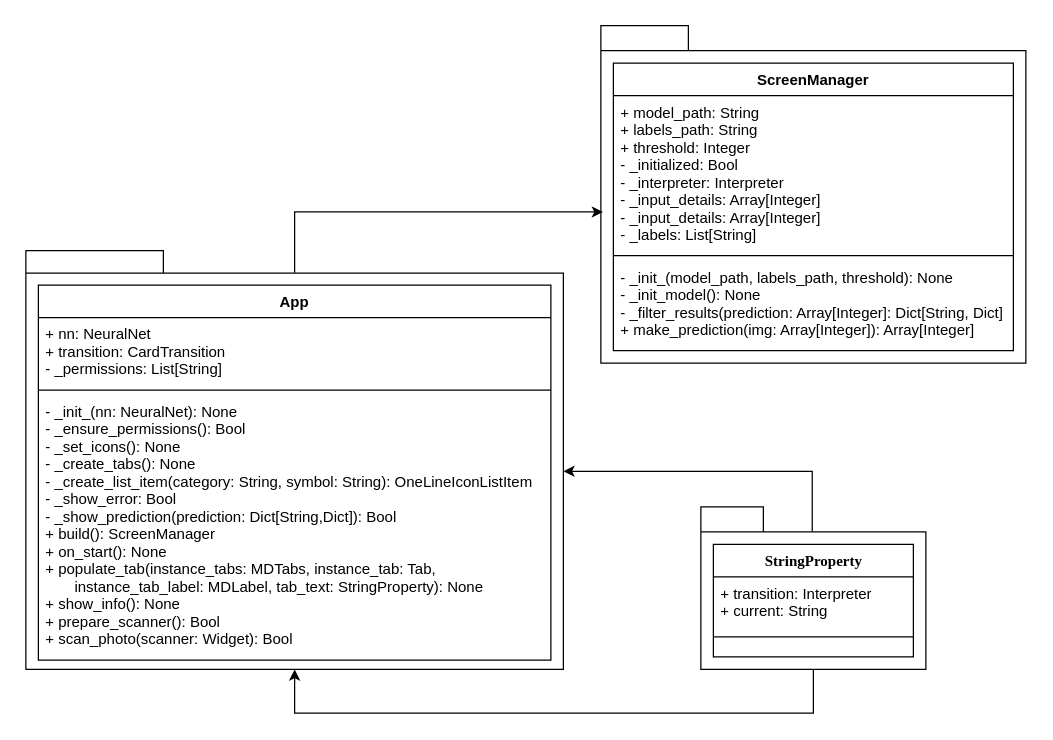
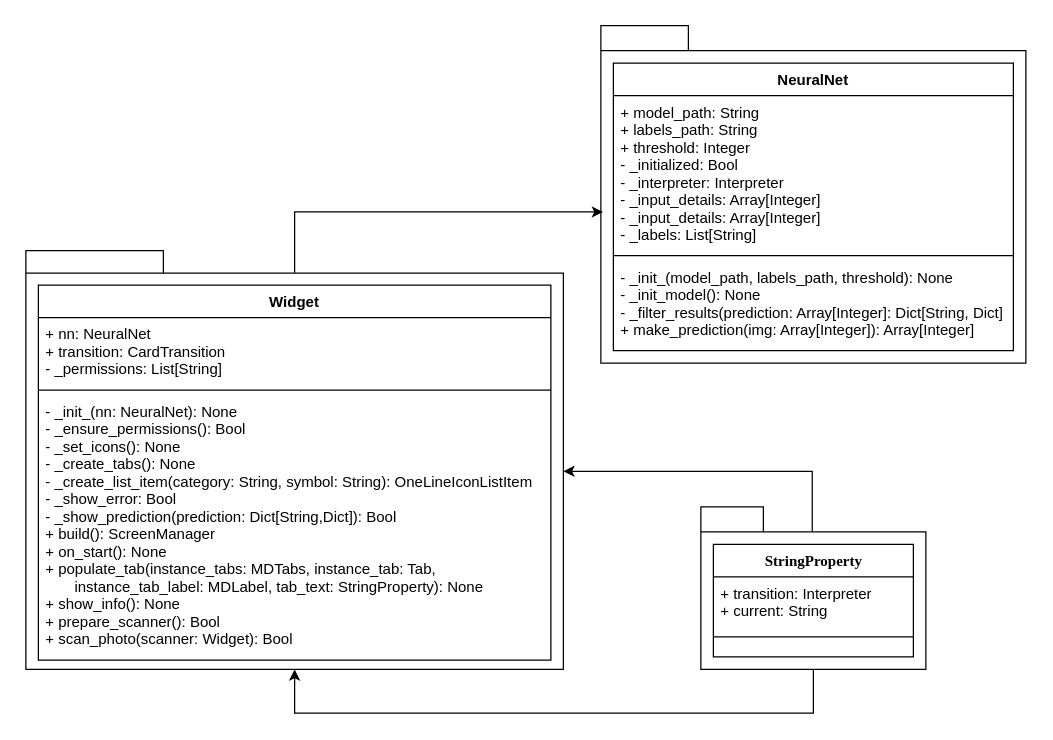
  <mxCell id="0" />
  <mxCell id="1" parent="0" />
  <mxCell id="2" value="" style="shape=folder;fontStyle=1;spacingTop=10;tabWidth=110;tabHeight=18;tabPosition=left;html=1;" vertex="1" parent="1"><mxGeometry x="20" y="200" width="430" height="335" as="geometry" /></mxCell>
  <mxCell id="3" style="edgeStyle=orthogonalEdgeStyle;rounded=0;orthogonalLoop=1;jettySize=auto;html=1;exitX=0.5;exitY=1;exitDx=0;exitDy=0;exitPerimeter=0;" edge="1" parent="1" source="2" target="2"><mxGeometry relative="1" as="geometry" /></mxCell>
  <mxCell id="4" value="" style="shape=folder;fontStyle=1;spacingTop=10;tabWidth=70;tabHeight=20;tabPosition=left;html=1;" vertex="1" parent="1"><mxGeometry x="480" y="20" width="340" height="270" as="geometry" /></mxCell>
  <mxCell id="5" style="edgeStyle=orthogonalEdgeStyle;rounded=0;orthogonalLoop=1;jettySize=auto;html=1;entryX=0.5;entryY=1;entryDx=0;entryDy=0;entryPerimeter=0;" edge="1" parent="1" source="7" target="2"><mxGeometry relative="1" as="geometry"><mxPoint x="580" y="570" as="targetPoint" /><Array as="points"><mxPoint x="650" y="570" /><mxPoint x="235" y="570" /></Array></mxGeometry></mxCell>
  <mxCell id="6" style="edgeStyle=orthogonalEdgeStyle;rounded=0;orthogonalLoop=1;jettySize=auto;html=1;entryX=0;entryY=0;entryDx=430;entryDy=176.5;entryPerimeter=0;exitX=0.495;exitY=0.15;exitDx=0;exitDy=0;exitPerimeter=0;" edge="1" parent="1" source="7" target="2"><mxGeometry relative="1" as="geometry"><Array as="points"><mxPoint x="649" y="377" /></Array></mxGeometry></mxCell>
  <mxCell id="7" value="" style="shape=folder;fontStyle=1;spacingTop=10;tabWidth=50;tabHeight=20;tabPosition=left;html=1;" vertex="1" parent="1"><mxGeometry x="560" y="405" width="180" height="130" as="geometry" /></mxCell>
  <mxCell id="8" style="edgeStyle=orthogonalEdgeStyle;rounded=0;orthogonalLoop=1;jettySize=auto;html=1;entryX=0.005;entryY=0.552;entryDx=0;entryDy=0;entryPerimeter=0;exitX=0.5;exitY=0.053;exitDx=0;exitDy=0;exitPerimeter=0;" edge="1" parent="1" source="2" target="4"><mxGeometry relative="1" as="geometry"><mxPoint x="235" y="217" as="sourcePoint" /><Array as="points"><mxPoint x="235" y="169" /></Array></mxGeometry></mxCell>
- <mxCell id="9" value="App" style="swimlane;fontStyle=1;align=center;verticalAlign=top;childLayout=stackLayout;horizontal=1;startSize=26;horizontalStack=0;resizeParent=1;resizeParentMax=0;resizeLast=0;collapsible=1;marginBottom=0;" vertex="1" parent="1"><mxGeometry x="30" y="227.5" width="410" height="300" as="geometry" /></mxCell>
+ <mxCell id="9" value="Widget" style="swimlane;fontStyle=1;align=center;verticalAlign=top;childLayout=stackLayout;horizontal=1;startSize=26;horizontalStack=0;resizeParent=1;resizeParentMax=0;resizeLast=0;collapsible=1;marginBottom=0;" vertex="1" parent="1"><mxGeometry x="30" y="227.5" width="410" height="300" as="geometry" /></mxCell>
  <mxCell id="10" value="+ nn: NeuralNet&#10;+ transition: CardTransition&#10;- _permissions: List[String]&#10;&#10;" style="text;strokeColor=none;fillColor=none;align=left;verticalAlign=top;spacingLeft=4;spacingRight=4;overflow=hidden;rotatable=0;points=[[0,0.5],[1,0.5]];portConstraint=eastwest;" vertex="1" parent="9"><mxGeometry y="26" width="410" height="54" as="geometry" /></mxCell>
  <mxCell id="11" value="" style="line;strokeWidth=1;fillColor=none;align=left;verticalAlign=middle;spacingTop=-1;spacingLeft=3;spacingRight=3;rotatable=0;labelPosition=right;points=[];portConstraint=eastwest;" vertex="1" parent="9"><mxGeometry y="80" width="410" height="8" as="geometry" /></mxCell>
  <mxCell id="12" value="- _init_(nn: NeuralNet): None&#10;- _ensure_permissions(): Bool&#10;- _set_icons(): None&#10;- _create_tabs(): None&#10;- _create_list_item(category: String, symbol: String): OneLineIconListItem&#10;- _show_error: Bool&#10;- _show_prediction(prediction: Dict[String,Dict]): Bool&#10;+ build(): ScreenManager&#10;+ on_start(): None&#10;+ populate_tab(instance_tabs: MDTabs, instance_tab: Tab,&#10;       instance_tab_label: MDLabel, tab_text: StringProperty): None&#10;+ show_info(): None&#10;+ prepare_scanner(): Bool&#10;+ scan_photo(scanner: Widget): Bool&#10;" style="text;strokeColor=none;fillColor=none;align=left;verticalAlign=top;spacingLeft=4;spacingRight=4;overflow=hidden;rotatable=0;points=[[0,0.5],[1,0.5]];portConstraint=eastwest;" vertex="1" parent="9"><mxGeometry y="88" width="410" height="212" as="geometry" /></mxCell>
  <mxCell id="13" value="StringProperty" style="swimlane;html=1;fontStyle=1;align=center;verticalAlign=top;childLayout=stackLayout;horizontal=1;startSize=26;horizontalStack=0;resizeParent=1;resizeLast=0;collapsible=1;marginBottom=0;swimlaneFillColor=#ffffff;rounded=0;shadow=0;comic=0;labelBackgroundColor=none;strokeWidth=1;fillColor=none;fontFamily=Verdana;fontSize=12" vertex="1" parent="1"><mxGeometry x="570" y="435" width="160" height="90" as="geometry"><mxRectangle x="1780" y="10" width="140" height="26" as="alternateBounds" /></mxGeometry></mxCell>
  <mxCell id="14" value="&lt;div&gt;+ transition: Interpreter&lt;/div&gt;&lt;div&gt;+ current: String&lt;/div&gt;" style="text;html=1;strokeColor=none;fillColor=none;align=left;verticalAlign=top;spacingLeft=4;spacingRight=4;whiteSpace=wrap;overflow=hidden;rotatable=0;points=[[0,0.5],[1,0.5]];portConstraint=eastwest;" vertex="1" parent="13"><mxGeometry y="26" width="160" height="44" as="geometry" /></mxCell>
  <mxCell id="15" value="" style="line;html=1;strokeWidth=1;fillColor=none;align=left;verticalAlign=middle;spacingTop=-1;spacingLeft=3;spacingRight=3;rotatable=0;labelPosition=right;points=[];portConstraint=eastwest;" vertex="1" parent="13"><mxGeometry y="70" width="160" height="8" as="geometry" /></mxCell>
- <mxCell id="16" value="ScreenManager" style="swimlane;fontStyle=1;align=center;verticalAlign=top;childLayout=stackLayout;horizontal=1;startSize=26;horizontalStack=0;resizeParent=1;resizeParentMax=0;resizeLast=0;collapsible=1;marginBottom=0;" vertex="1" parent="1"><mxGeometry x="490" y="50" width="320" height="230" as="geometry" /></mxCell>
+ <mxCell id="16" value="NeuralNet" style="swimlane;fontStyle=1;align=center;verticalAlign=top;childLayout=stackLayout;horizontal=1;startSize=26;horizontalStack=0;resizeParent=1;resizeParentMax=0;resizeLast=0;collapsible=1;marginBottom=0;" vertex="1" parent="1"><mxGeometry x="490" y="50" width="320" height="230" as="geometry" /></mxCell>
  <mxCell id="17" value="+ model_path: String&#10;+ labels_path: String&#10;+ threshold: Integer&#10;- _initialized: Bool&#10;- _interpreter: Interpreter&#10;- _input_details: Array[Integer]&#10;- _input_details: Array[Integer]&#10;- _labels: List[String]&#10;" style="text;strokeColor=none;fillColor=none;align=left;verticalAlign=top;spacingLeft=4;spacingRight=4;overflow=hidden;rotatable=0;points=[[0,0.5],[1,0.5]];portConstraint=eastwest;" vertex="1" parent="16"><mxGeometry y="26" width="320" height="124" as="geometry" /></mxCell>
  <mxCell id="18" value="" style="line;strokeWidth=1;fillColor=none;align=left;verticalAlign=middle;spacingTop=-1;spacingLeft=3;spacingRight=3;rotatable=0;labelPosition=right;points=[];portConstraint=eastwest;" vertex="1" parent="16"><mxGeometry y="150" width="320" height="8" as="geometry" /></mxCell>
  <mxCell id="19" value="- _init_(model_path, labels_path, threshold): None&#10;- _init_model(): None&#10;- _filter_results(prediction: Array[Integer]: Dict[String, Dict]&#10;+ make_prediction(img: Array[Integer]): Array[Integer]&#10;" style="text;strokeColor=none;fillColor=none;align=left;verticalAlign=top;spacingLeft=4;spacingRight=4;overflow=hidden;rotatable=0;points=[[0,0.5],[1,0.5]];portConstraint=eastwest;" vertex="1" parent="16"><mxGeometry y="158" width="320" height="72" as="geometry" /></mxCell>
